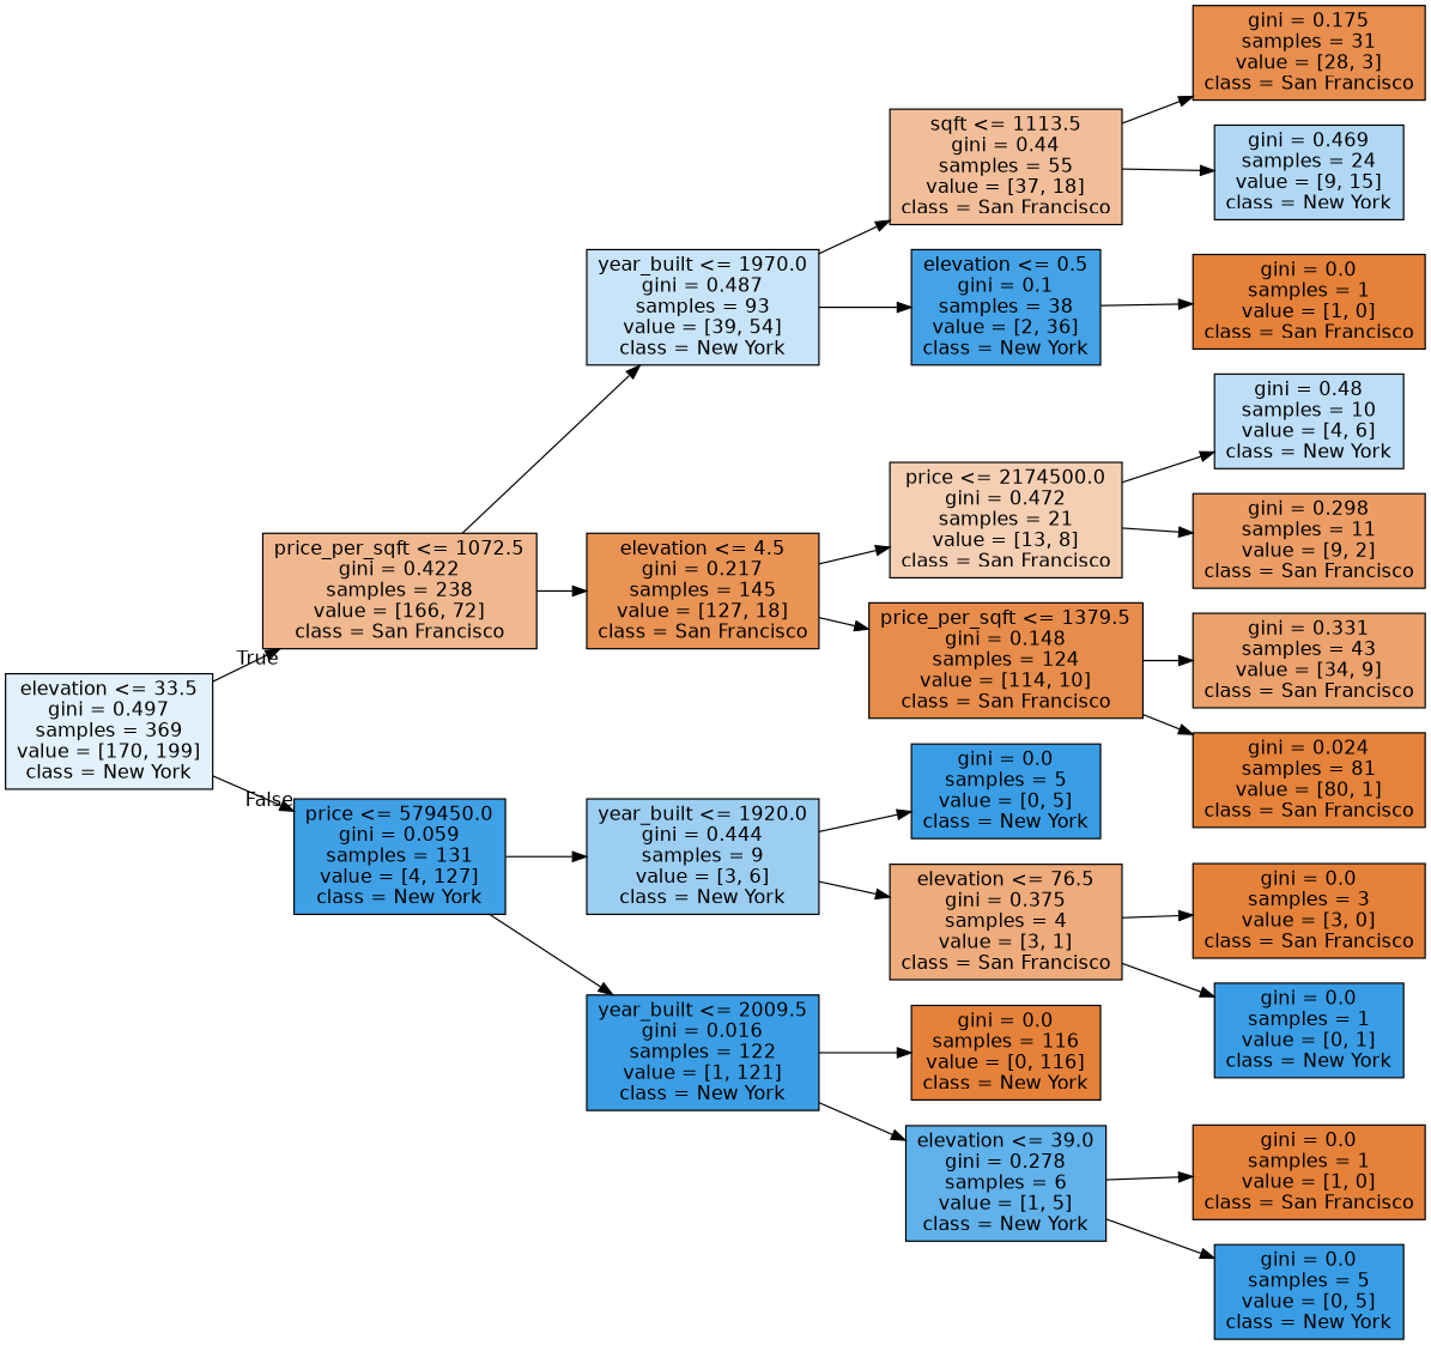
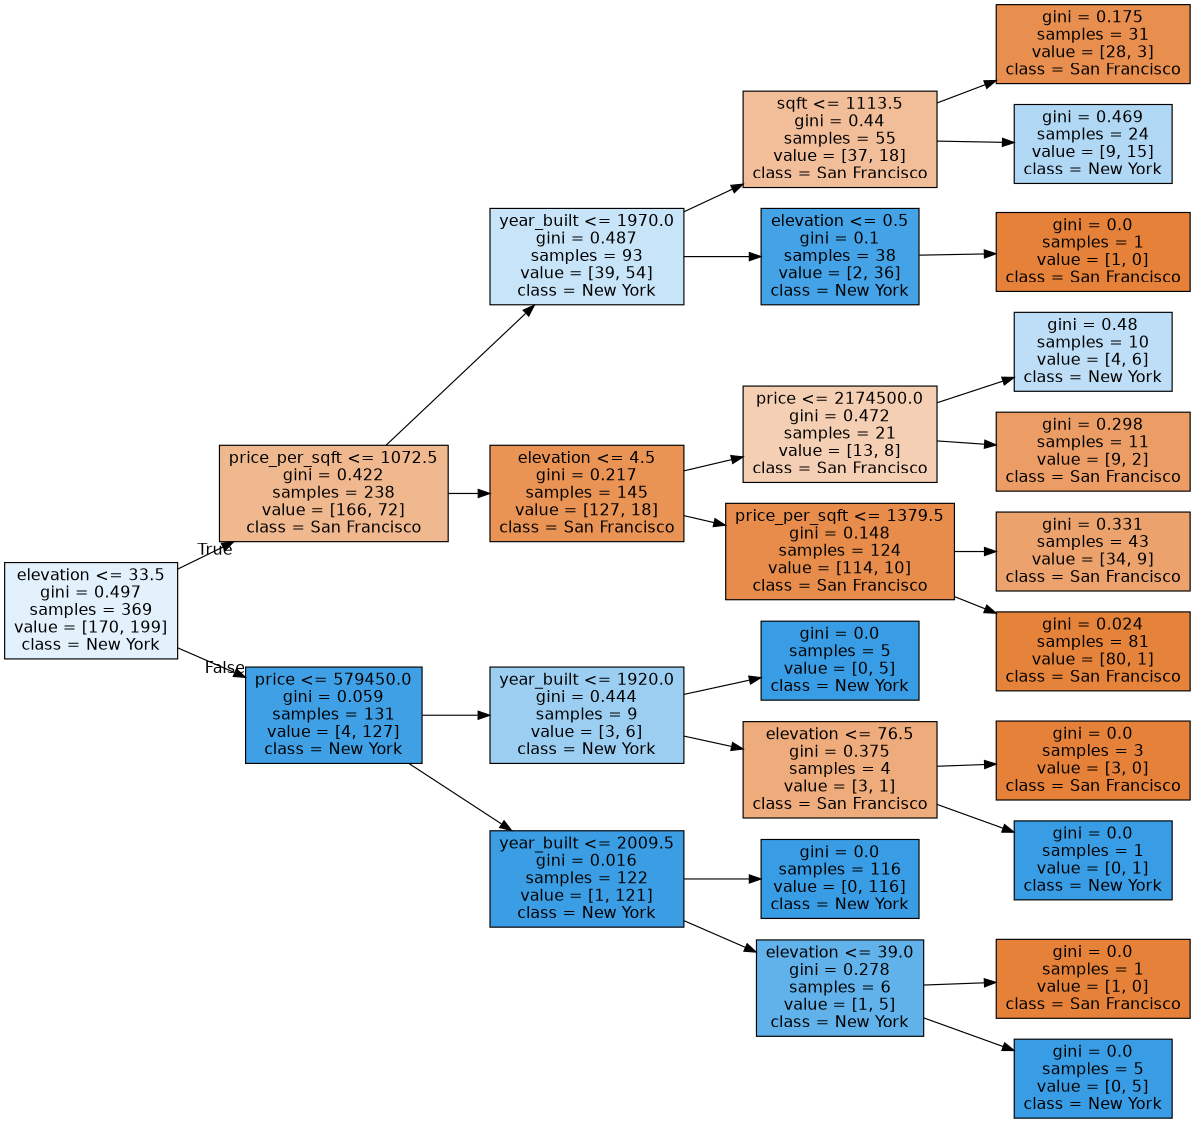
  digraph {
    rankdir=LR
    node [color=black fillcolor="#399de5" fontname=helvetica shape=box style=filled]
    edge [fontname=helvetica]
    n1 [fillcolor="#e2f1fb" label="elevation <= 33.5\ngini = 0.497\nsamples = 369\nvalue = [170, 199]\nclass = New York"]
    n2 [fillcolor="#f0b88f" label="price_per_sqft <= 1072.5\ngini = 0.422\nsamples = 238\nvalue = [166, 72]\nclass = San Francisco"]
    n3 [fillcolor="#3fa0e6" label="price <= 579450.0\ngini = 0.059\nsamples = 131\nvalue = [4, 127]\nclass = New York"]
    n4 [fillcolor="#c8e4f8" label="year_built <= 1970.0\ngini = 0.487\nsamples = 93\nvalue = [39, 54]\nclass = New York"]
    n5 [fillcolor="#e99355" label="elevation <= 4.5\ngini = 0.217\nsamples = 145\nvalue = [127, 18]\nclass = San Francisco"]
    n6 [fillcolor="#9ccef2" label="year_built <= 1920.0\ngini = 0.444\nsamples = 9\nvalue = [3, 6]\nclass = New York"]
    n7 [fillcolor="#3b9ee5" label="year_built <= 2009.5\ngini = 0.016\nsamples = 122\nvalue = [1, 121]\nclass = New York"]
    n8 [fillcolor="#f2be99" label="sqft <= 1113.5\ngini = 0.44\nsamples = 55\nvalue = [37, 18]\nclass = San Francisco"]
    n9 [fillcolor="#44a2e6" label="elevation <= 0.5\ngini = 0.1\nsamples = 38\nvalue = [2, 36]\nclass = New York"]
    n10 [fillcolor="#f5cfb3" label="price <= 2174500.0\ngini = 0.472\nsamples = 21\nvalue = [13, 8]\nclass = San Francisco"]
    n11 [fillcolor="#e78c4a" label="price_per_sqft <= 1379.5\ngini = 0.148\nsamples = 124\nvalue = [114, 10]\nclass = San Francisco"]
    n12 [fillcolor="#e88e4e" label="gini = 0.175\nsamples = 31\nvalue = [28, 3]\nclass = San Francisco"]
    n13 [fillcolor="#b0d8f5" label="gini = 0.469\nsamples = 24\nvalue = [9, 15]\nclass = New York"]
    n14 [fillcolor="#e58139" label="gini = 0.0\nsamples = 1\nvalue = [1, 0]\nclass = San Francisco"]
    n15 [fillcolor="#bddef6" label="gini = 0.48\nsamples = 10\nvalue = [4, 6]\nclass = New York"]
    n16 [fillcolor="#eb9d65" label="gini = 0.298\nsamples = 11\nvalue = [9, 2]\nclass = San Francisco"]
    n17 [fillcolor="#eca26d" label="gini = 0.331\nsamples = 43\nvalue = [34, 9]\nclass = San Francisco"]
    n18 [fillcolor="#e5833b" label="gini = 0.024\nsamples = 81\nvalue = [80, 1]\nclass = San Francisco"]
    n19 [label="gini = 0.0\nsamples = 5\nvalue = [0, 5]\nclass = New York"]
    n20 [fillcolor="#eeab7b" label="elevation <= 76.5\ngini = 0.375\nsamples = 4\nvalue = [3, 1]\nclass = San Francisco"]
-   n21 [fillcolor="#e58139" label="gini = 0.0\nsamples = 116\nvalue = [0, 116]\nclass = New York"]
+   n21 [label="gini = 0.0\nsamples = 116\nvalue = [0, 116]\nclass = New York"]
    n22 [fillcolor="#61b1ea" label="elevation <= 39.0\ngini = 0.278\nsamples = 6\nvalue = [1, 5]\nclass = New York"]
    n23 [fillcolor="#e58139" label="gini = 0.0\nsamples = 3\nvalue = [3, 0]\nclass = San Francisco"]
    n24 [label="gini = 0.0\nsamples = 1\nvalue = [0, 1]\nclass = New York"]
    n25 [fillcolor="#e58139" label="gini = 0.0\nsamples = 1\nvalue = [1, 0]\nclass = San Francisco"]
    n26 [label="gini = 0.0\nsamples = 5\nvalue = [0, 5]\nclass = New York"]
    n1 -> n2 [headlabel=True labelangle=45 labeldistance=2.5]
    n1 -> n3 [headlabel=False labelangle=-45 labeldistance=2.5]
    n2 -> n4
    n2 -> n5
    n3 -> n6
    n3 -> n7
    n4 -> n8
    n4 -> n9
    n5 -> n10
    n5 -> n11
    n6 -> n19
    n6 -> n20
    n7 -> n21
    n7 -> n22
    n8 -> n12
    n8 -> n13
    n9 -> n14
    n10 -> n15
    n10 -> n16
    n11 -> n17
    n11 -> n18
    n20 -> n23
    n20 -> n24
    n22 -> n25
    n22 -> n26
  }
